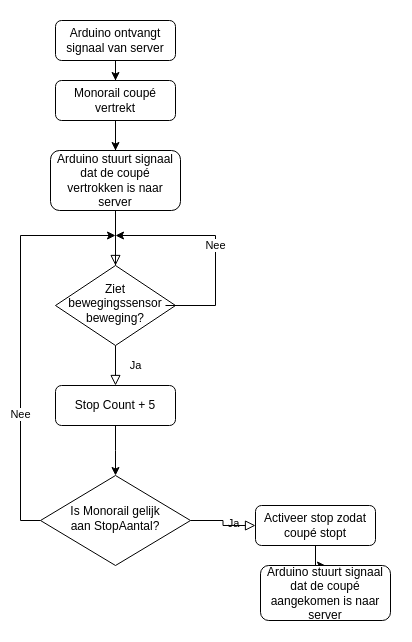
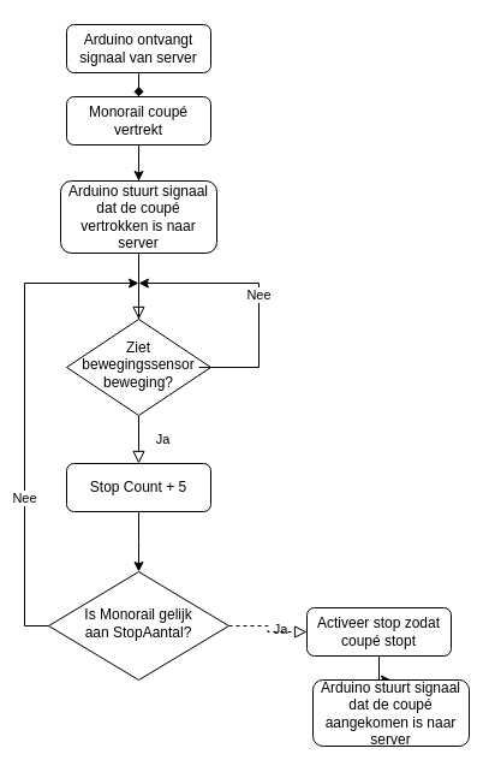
  <mxCell id="0" />
  <mxCell id="1" parent="0" />
  <mxCell id="2" value="" style="rounded=0;html=1;jettySize=auto;orthogonalLoop=1;fontSize=11;endArrow=block;endFill=0;endSize=8;strokeWidth=1;shadow=0;labelBackgroundColor=none;edgeStyle=orthogonalEdgeStyle;" parent="1" source="3" target="6" edge="1"><mxGeometry relative="1" as="geometry" /></mxCell>
  <mxCell id="3" value="Monorail coupé vertrekt" style="rounded=1;whiteSpace=wrap;html=1;fontSize=12;glass=0;strokeWidth=1;shadow=0;" parent="1" vertex="1"><mxGeometry x="55" y="80" width="120" height="40" as="geometry" /></mxCell>
  <mxCell id="4" value="Ja" style="rounded=0;html=1;jettySize=auto;orthogonalLoop=1;fontSize=11;endArrow=block;endFill=0;endSize=8;strokeWidth=1;shadow=0;labelBackgroundColor=none;edgeStyle=orthogonalEdgeStyle;entryX=0.5;entryY=0;entryDx=0;entryDy=0;" parent="1" source="6" target="15" edge="1"><mxGeometry y="20" relative="1" as="geometry"><mxPoint as="offset" /></mxGeometry></mxCell>
  <mxCell id="5" style="edgeStyle=orthogonalEdgeStyle;rounded=0;orthogonalLoop=1;jettySize=auto;html=1;exitX=0.5;exitY=0;exitDx=0;exitDy=0;entryX=0.5;entryY=0;entryDx=0;entryDy=0;" edge="1" parent="1" source="6" target="19"><mxGeometry relative="1" as="geometry"><Array as="points"><mxPoint x="115" y="130" /><mxPoint x="115" y="130" /></Array></mxGeometry></mxCell>
  <mxCell id="6" value="Ziet bewegingssensor beweging?" style="rhombus;whiteSpace=wrap;html=1;shadow=0;fontFamily=Helvetica;fontSize=12;align=center;strokeWidth=1;spacing=6;spacingTop=-4;" parent="1" vertex="1"><mxGeometry x="55" y="265" width="120" height="80" as="geometry" /></mxCell>
- <mxCell id="7" value="Ja" style="edgeStyle=orthogonalEdgeStyle;rounded=0;html=1;jettySize=auto;orthogonalLoop=1;fontSize=11;endArrow=block;endFill=0;endSize=8;strokeWidth=1;shadow=0;labelBackgroundColor=none;" parent="1" source="10" target="12" edge="1"><mxGeometry y="10" relative="1" as="geometry"><mxPoint as="offset" /></mxGeometry></mxCell>
+ <mxCell id="7" value="Ja" style="edgeStyle=orthogonalEdgeStyle;rounded=0;html=1;jettySize=auto;orthogonalLoop=1;fontSize=11;endArrow=block;endFill=0;endSize=8;strokeWidth=1;shadow=0;labelBackgroundColor=none;dashed=1;" parent="1" source="10" target="12" edge="1"><mxGeometry y="10" relative="1" as="geometry"><mxPoint as="offset" /></mxGeometry></mxCell>
  <mxCell id="8" style="edgeStyle=orthogonalEdgeStyle;rounded=0;orthogonalLoop=1;jettySize=auto;html=1;exitX=0;exitY=0.5;exitDx=0;exitDy=0;" edge="1" parent="1" source="10"><mxGeometry relative="1" as="geometry"><mxPoint x="115" y="235" as="targetPoint" /><Array as="points"><mxPoint x="20" y="520" /><mxPoint x="20" y="235" /></Array></mxGeometry></mxCell>
  <mxCell id="9" value="Nee" style="edgeLabel;html=1;align=center;verticalAlign=middle;resizable=0;points=[];" vertex="1" connectable="0" parent="8"><mxGeometry x="-0.363" y="1" relative="1" as="geometry"><mxPoint as="offset" /></mxGeometry></mxCell>
  <mxCell id="10" value="Is Monorail gelijk&lt;br&gt;aan StopAantal?" style="rhombus;whiteSpace=wrap;html=1;shadow=0;fontFamily=Helvetica;fontSize=12;align=center;strokeWidth=1;spacing=6;spacingTop=-4;labelPosition=center;verticalLabelPosition=middle;verticalAlign=middle;" parent="1" vertex="1"><mxGeometry x="40" y="475" width="150" height="90" as="geometry" /></mxCell>
  <mxCell id="11" style="edgeStyle=orthogonalEdgeStyle;rounded=0;orthogonalLoop=1;jettySize=auto;html=1;entryX=0.5;entryY=0;entryDx=0;entryDy=0;" edge="1" parent="1" source="12" target="18"><mxGeometry relative="1" as="geometry" /></mxCell>
  <mxCell id="12" value="Activeer stop zodat coupé stopt" style="rounded=1;whiteSpace=wrap;html=1;fontSize=12;glass=0;strokeWidth=1;shadow=0;" parent="1" vertex="1"><mxGeometry x="255" y="505" width="120" height="40" as="geometry" /></mxCell>
  <mxCell id="13" value="Nee" style="edgeStyle=orthogonalEdgeStyle;rounded=0;orthogonalLoop=1;jettySize=auto;html=1;" edge="1" parent="1"><mxGeometry relative="1" as="geometry"><mxPoint x="165" y="305" as="sourcePoint" /><mxPoint x="115" y="235" as="targetPoint" /><Array as="points"><mxPoint x="215" y="305" /><mxPoint x="215" y="235" /></Array></mxGeometry></mxCell>
  <mxCell id="14" style="edgeStyle=orthogonalEdgeStyle;rounded=0;orthogonalLoop=1;jettySize=auto;html=1;" edge="1" parent="1" source="15"><mxGeometry relative="1" as="geometry"><mxPoint x="115" y="475" as="targetPoint" /></mxGeometry></mxCell>
  <mxCell id="15" value="Stop Count + 5" style="rounded=1;whiteSpace=wrap;html=1;fontSize=12;glass=0;strokeWidth=1;shadow=0;" vertex="1" parent="1"><mxGeometry x="55" y="385" width="120" height="40" as="geometry" /></mxCell>
- <mxCell id="16" value="" style="edgeStyle=orthogonalEdgeStyle;rounded=0;orthogonalLoop=1;jettySize=auto;html=1;" edge="1" parent="1" source="17" target="3"><mxGeometry relative="1" as="geometry" /></mxCell>
+ <mxCell id="16" value="" style="edgeStyle=orthogonalEdgeStyle;rounded=0;orthogonalLoop=1;jettySize=auto;html=1;endArrow=diamond;" edge="1" parent="1" source="17" target="3"><mxGeometry relative="1" as="geometry" /></mxCell>
  <mxCell id="17" value="Arduino ontvangt signaal van server" style="rounded=1;whiteSpace=wrap;html=1;fontSize=12;glass=0;strokeWidth=1;shadow=0;" vertex="1" parent="1"><mxGeometry x="55" y="20" width="120" height="40" as="geometry" /></mxCell>
  <mxCell id="18" value="Arduino stuurt signaal dat de coupé aangekomen is naar server" style="rounded=1;whiteSpace=wrap;html=1;fontSize=12;glass=0;strokeWidth=1;shadow=0;" vertex="1" parent="1"><mxGeometry x="260" y="565" width="130" height="55" as="geometry" /></mxCell>
  <mxCell id="19" value="Arduino stuurt signaal dat de coupé vertrokken is naar server" style="rounded=1;whiteSpace=wrap;html=1;fontSize=12;glass=0;strokeWidth=1;shadow=0;" vertex="1" parent="1"><mxGeometry x="50" y="150" width="130" height="60" as="geometry" /></mxCell>
